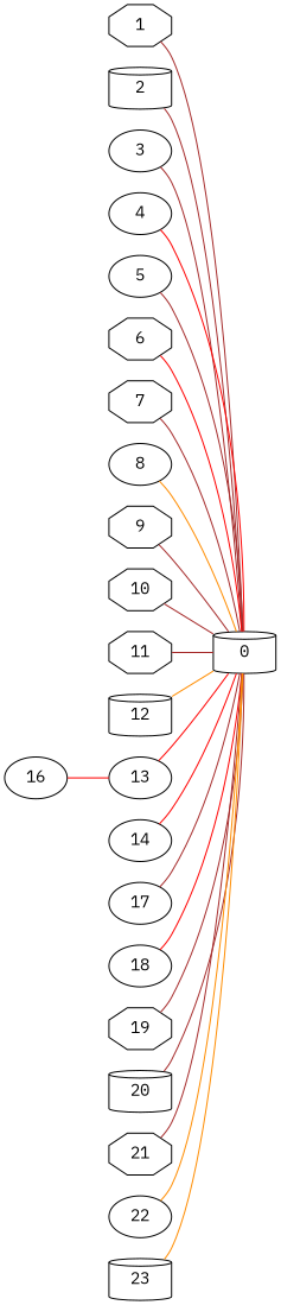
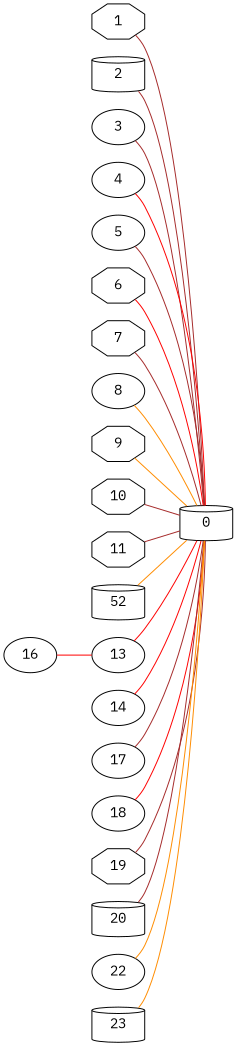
  graph {
    fontname="IBM Plex Mono"
    rankdir=LR
    node [fontname="IBM Plex Mono" shape=ellipse]
    edge [color=brown fontname="IBM Plex Mono"]
    1 [shape=octagon]
    0 [shape=cylinder]
    2 [shape=cylinder]
    3
    4
    5
    6 [shape=octagon]
    7 [shape=octagon]
    8
    9 [shape=octagon]
    10 [shape=octagon]
    11 [shape=octagon]
-   12 [shape=cylinder]
+   12 [shape=cylinder label=52]
    13
    14
    16
    17
    18
    19 [shape=octagon]
    20 [shape=cylinder]
-   21 [shape=octagon]
    22
    23 [shape=cylinder]
    1 -- 0
    2 -- 0
    3 -- 0
    4 -- 0 [color=red]
    5 -- 0
    6 -- 0 [color=red]
    7 -- 0
    8 -- 0 [color=darkorange]
-   9 -- 0
+   9 -- 0 [color=darkorange]
    10 -- 0
    11 -- 0
    12 -- 0 [color=darkorange]
    13 -- 0 [color=red]
    14 -- 0 [color=red]
    16 -- 13 [color=red]
    17 -- 0
    18 -- 0 [color=red]
    19 -- 0
    20 -- 0
-   21 -- 0
    22 -- 0 [color=darkorange]
    23 -- 0 [color=darkorange]
  }
